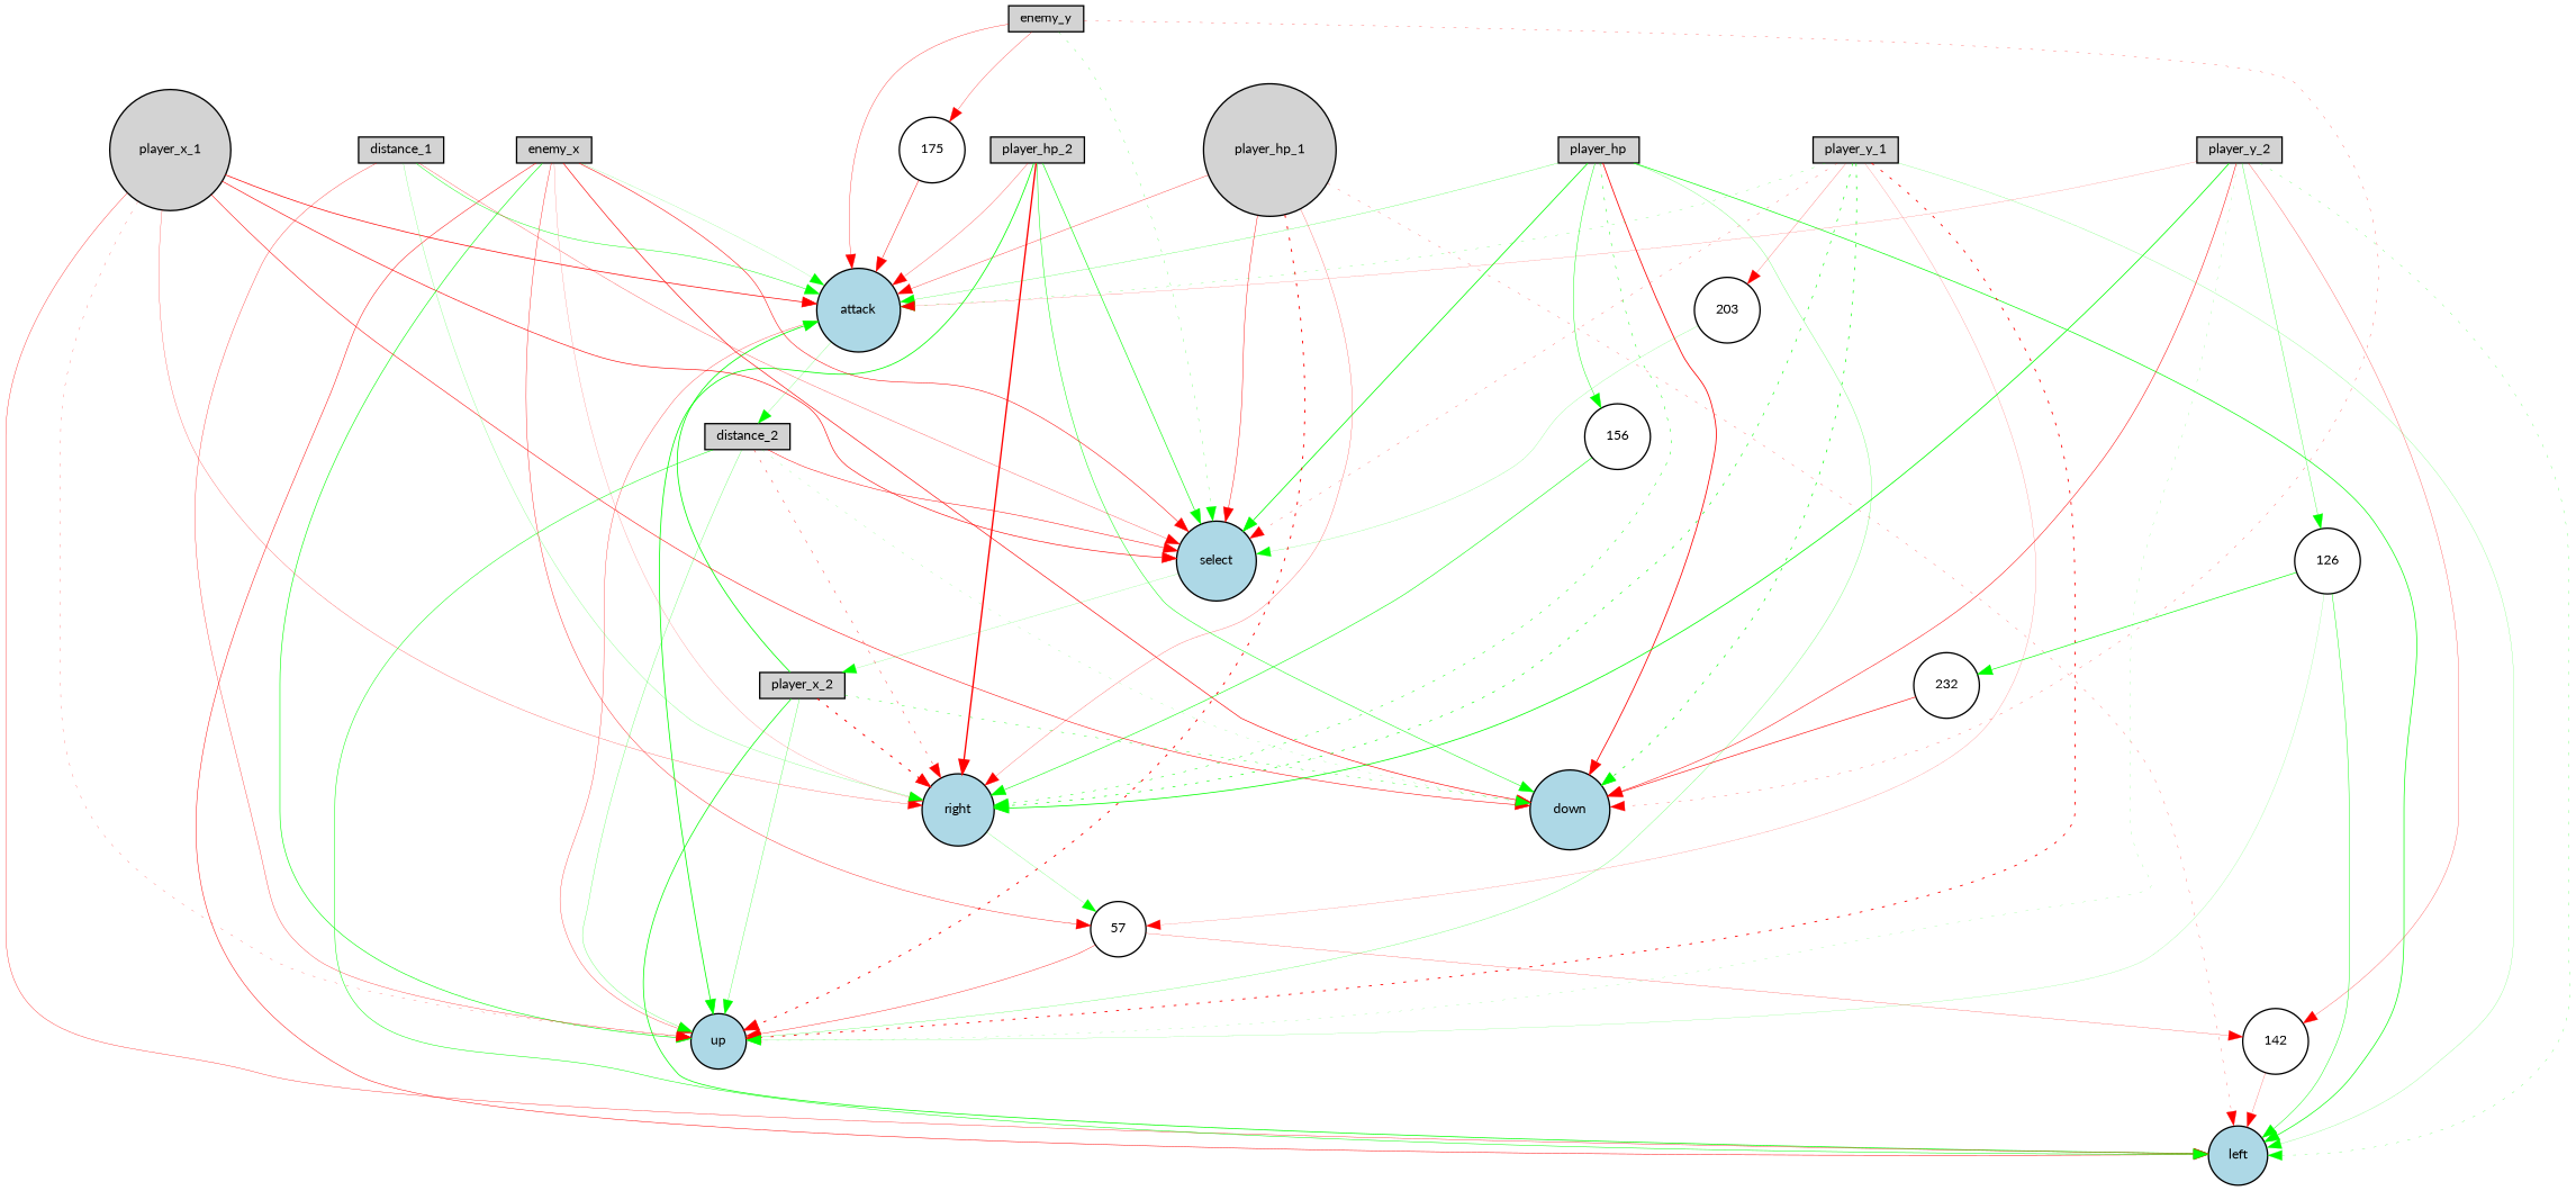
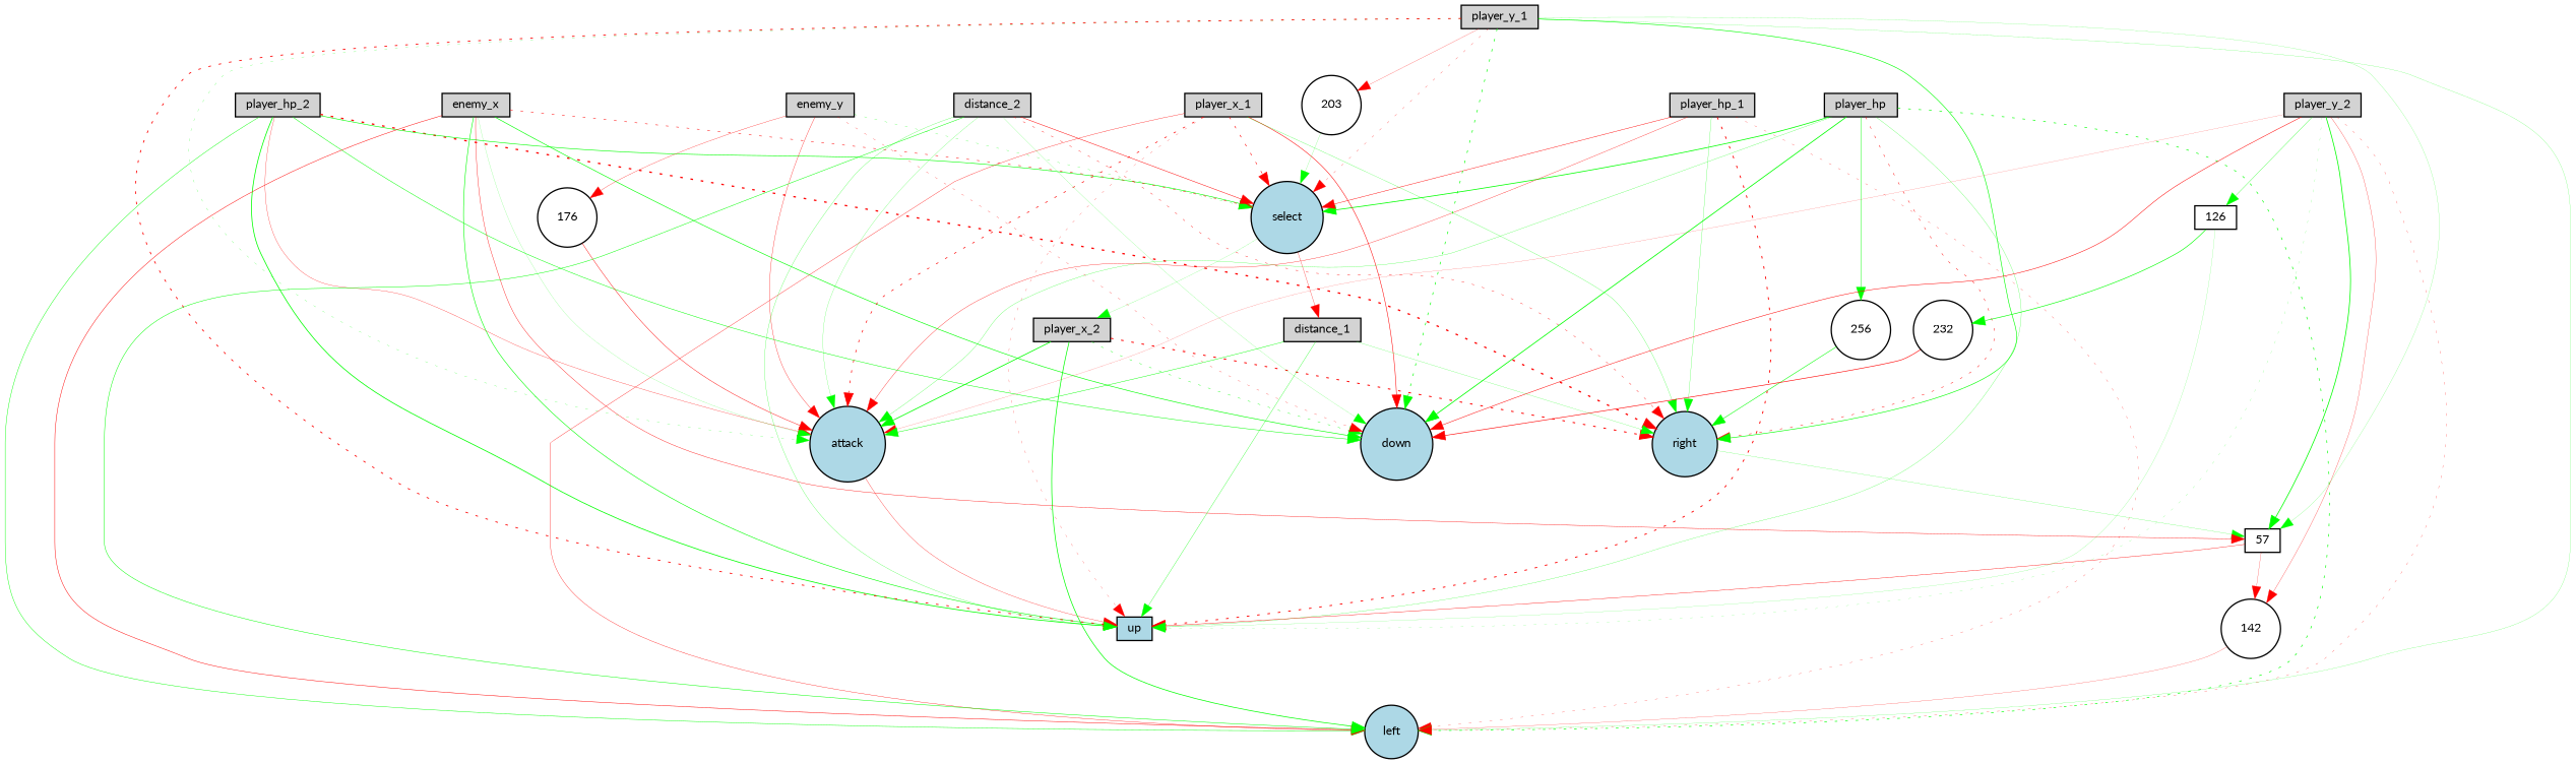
  digraph {
    fontname=Lato
    node [fillcolor=lightgray fontname=Lato fontsize=9 shape=circle style=filled]
    edge [color=green fontname=Lato style=solid]
    n1 [height=0.2 label=player_hp shape=box width=0.2]
    attack [fillcolor=lightblue height=0.2 width=0.2]
-   up [fillcolor=lightblue height=0.2 width=0.2]
+   up [fillcolor=lightblue height=0.2 shape=box width=0.2]
    down [fillcolor=lightblue height=0.2 width=0.2]
    left [fillcolor=lightblue height=0.2 width=0.2]
    right [fillcolor=lightblue height=0.2 width=0.2]
    select [fillcolor=lightblue height=0.2 width=0.2]
-   156 [fillcolor=white height=0.2 width=0.2]
-   57 [fillcolor=white height=0.2 width=0.2]
+   156 [fillcolor=white height=0.2 width=0.2 label=256]
+   57 [fillcolor=white height=0.2 shape=box width=0.2]
    player_x_2 [height=0.2 shape=box width=0.2]
-   player_hp_1 [height=0.2 width=0.2]
+   player_hp_1 [height=0.2 shape=box width=0.2]
    player_hp_2 [height=0.2 shape=box width=0.2]
    enemy_x [height=0.2 shape=box width=0.2]
    n14 [fillcolor=white height=0.2 label=142 width=0.2]
    enemy_y [height=0.2 shape=box width=0.2]
-   176 [fillcolor=white height=0.2 width=0.2 label=175]
-   player_x_1 [height=0.2 width=0.2]
+   176 [fillcolor=white height=0.2 width=0.2]
+   player_x_1 [height=0.2 shape=box width=0.2]
    player_y_1 [height=0.2 shape=box width=0.2]
    203 [fillcolor=white height=0.2 width=0.2]
    232 [fillcolor=white height=0.2 width=0.2]
    player_y_2 [height=0.2 shape=box width=0.2]
-   126 [fillcolor=white height=0.2 width=0.2]
+   126 [fillcolor=white height=0.2 shape=box width=0.2]
    distance_1 [height=0.2 shape=box width=0.2]
    distance_2 [height=0.2 shape=box width=0.2]
    n1 -> attack [penwidth=0.18265169163488462]
    n1 -> up [penwidth=0.17309759548312556]
-   n1 -> down [color=red penwidth=0.6007858203211708]
-   n1 -> left [penwidth=0.49703024784239025]
-   n1 -> right [penwidth=0.3490817440487882 style=dotted]
+   n1 -> down [penwidth=0.6007858203211708]
+   n1 -> left [penwidth=0.49703024784239025 style=dotted]
+   n1 -> right [color=red penwidth=0.3490817440487882 style=dotted]
    n1 -> select [penwidth=0.5767631266849285]
    n1 -> 156 [penwidth=0.3309007001722619]
    attack -> up [color=red penwidth=0.22543317502654225]
    right -> 57 [penwidth=0.14177300498526263]
    select -> player_x_2 [penwidth=0.11134002425086693]
    156 -> right [penwidth=0.4087192995282394]
    57 -> up [color=red penwidth=0.28468642556663704]
    57 -> n14 [color=red penwidth=0.16331498085907814]
    player_x_2 -> attack [penwidth=0.5908025534664274]
-   player_x_2 -> up [penwidth=0.21171118198260092]
    player_x_2 -> down [penwidth=0.2860463930712872 style=dotted]
    player_x_2 -> left [penwidth=0.5421147915111364]
    player_x_2 -> right [color=red penwidth=0.760683312253683 style=dotted]
    player_hp_1 -> attack [color=red penwidth=0.24685760231866488]
    player_hp_1 -> up [color=red penwidth=0.6970380857022033 style=dotted]
    player_hp_1 -> left [color=red penwidth=0.17792661668732881 style=dotted]
-   player_hp_1 -> right [color=red penwidth=0.1744120189004173]
+   player_hp_1 -> right [penwidth=0.1744120189004173]
    player_hp_1 -> select [color=red penwidth=0.32411358253069456]
    player_hp_2 -> attack [color=red penwidth=0.207833388227655]
    player_hp_2 -> up [penwidth=0.586162459338072]
    player_hp_2 -> down [penwidth=0.3637739405435485]
-   126 -> left [penwidth=0.326381582298229]
-   player_hp_2 -> right [color=red penwidth=1.0088903005413876]
+   player_hp_2 -> left [penwidth=0.326381582298229]
+   player_hp_2 -> right [color=red penwidth=1.0088903005413876 style=dotted]
    player_hp_2 -> select [penwidth=0.44852638706030235]
    enemy_x -> attack [penwidth=0.10813330033710966]
    enemy_x -> up [penwidth=0.4433594561965959]
-   enemy_x -> down [color=red penwidth=0.470307580331761]
+   enemy_x -> down [penwidth=0.470307580331761]
    enemy_x -> left [color=red penwidth=0.3541622791185699]
-   enemy_x -> right [color=red penwidth=0.11655785445699463]
-   enemy_x -> select [color=red penwidth=0.3865585295964967]
+   enemy_x -> select [color=red penwidth=0.3865585295964967 style=dotted]
    enemy_x -> 57 [color=red penwidth=0.28805727580336304]
    n14 -> left [color=red penwidth=0.15947866179953896]
    enemy_y -> attack [color=red penwidth=0.24559823688133983]
    enemy_y -> down [color=red penwidth=0.19071769675274325 style=dotted]
    enemy_y -> select [penwidth=0.18412445038591152 style=dotted]
    enemy_y -> 176 [color=red penwidth=0.2165857426072011]
    176 -> attack [color=red penwidth=0.3300578994457724]
-   player_x_1 -> attack [color=red penwidth=0.5173476744194172]
+   player_x_1 -> attack [color=red penwidth=0.5173476744194172 style=dotted]
    player_x_1 -> up [color=red penwidth=0.15915461535714315 style=dotted]
    player_x_1 -> down [color=red penwidth=0.3941134909401086]
    player_x_1 -> left [color=red penwidth=0.25537071215435936]
-   player_x_1 -> right [color=red penwidth=0.1809206089293805]
-   player_x_1 -> select [color=red penwidth=0.45070337384481063]
+   player_x_1 -> right [penwidth=0.1809206089293805]
+   player_x_1 -> select [color=red penwidth=0.45070337384481063 style=dotted]
    player_y_1 -> attack [penwidth=0.15875376893616244 style=dotted]
    player_y_1 -> up [color=red penwidth=0.6397908590234818 style=dotted]
    player_y_1 -> down [penwidth=0.5038967000112919 style=dotted]
    player_y_1 -> left [penwidth=0.13033376629065507]
-   player_y_1 -> right [penwidth=0.4599627208875393 style=dotted]
+   player_y_1 -> right [penwidth=0.4599627208875393]
    player_y_1 -> select [color=red penwidth=0.18409802305719958 style=dotted]
-   player_y_1 -> 57 [color=red penwidth=0.11724912015553737]
+   player_y_1 -> 57 [penwidth=0.11724912015553737]
    player_y_1 -> 203 [color=red penwidth=0.16065829968385792]
    203 -> select [penwidth=0.12103460894566115]
    232 -> down [color=red penwidth=0.4547628619687759]
    player_y_2 -> attack [color=red penwidth=0.10836700306828662]
    player_y_2 -> up [penwidth=0.11051426266124395 style=dotted]
    player_y_2 -> down [color=red penwidth=0.377604017915634]
-   player_y_2 -> left [penwidth=0.174965810596384 style=dotted]
-   player_y_2 -> right [penwidth=0.580778372551144]
+   player_y_2 -> left [color=red penwidth=0.174965810596384 style=dotted]
+   player_y_2 -> 57 [penwidth=0.580778372551144]
    player_y_2 -> n14 [color=red penwidth=0.19889159345493135]
    player_y_2 -> 126 [penwidth=0.22837051197058145]
    126 -> up [penwidth=0.10488763115985314]
    126 -> 232 [penwidth=0.469659070050896]
    distance_1 -> attack [penwidth=0.33105426534570137]
-   distance_1 -> up [color=red penwidth=0.2381464432107153]
+   distance_1 -> up [penwidth=0.2381464432107153]
    distance_1 -> right [penwidth=0.14474742395108262]
-   distance_1 -> select [color=red penwidth=0.2086839724814981]
-   attack -> distance_2 [penwidth=0.14575377930798467]
+   select -> distance_1 [color=red penwidth=0.2086839724814981]
+   distance_2 -> attack [penwidth=0.14575377930798467]
    distance_2 -> up [penwidth=0.18416448588419138]
-   distance_2 -> down [penwidth=0.10856433623506857 style=dotted]
+   distance_2 -> down [penwidth=0.10856433623506857]
    distance_2 -> left [penwidth=0.36397735690006905]
    distance_2 -> right [color=red penwidth=0.27967772402010627 style=dotted]
    distance_2 -> select [color=red penwidth=0.3587039621748177]
  }
